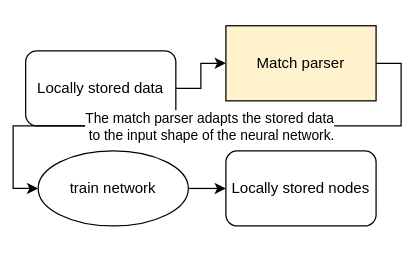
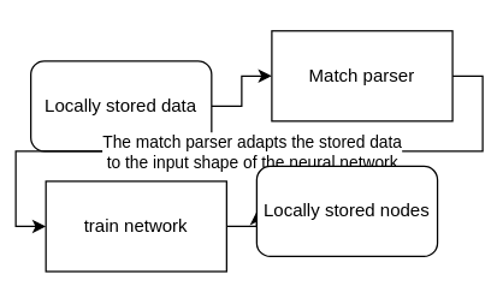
  <mxCell id="0" />
  <mxCell id="1" parent="0" />
  <mxCell id="2" style="edgeStyle=orthogonalEdgeStyle;rounded=0;orthogonalLoop=1;jettySize=auto;html=1;exitX=1;exitY=0.5;exitDx=0;exitDy=0;entryX=0;entryY=0.5;entryDx=0;entryDy=0;" edge="1" parent="1" source="3" target="6"><mxGeometry relative="1" as="geometry" /></mxCell>
  <mxCell id="3" value="Locally stored data" style="rounded=1;whiteSpace=wrap;html=1;" vertex="1" parent="1"><mxGeometry x="20" y="40" width="120" height="60" as="geometry" /></mxCell>
  <mxCell id="4" style="edgeStyle=orthogonalEdgeStyle;rounded=0;orthogonalLoop=1;jettySize=auto;html=1;exitX=1;exitY=0.5;exitDx=0;exitDy=0;entryX=0;entryY=0.5;entryDx=0;entryDy=0;" edge="1" parent="1" source="6" target="8"><mxGeometry relative="1" as="geometry" /></mxCell>
  <mxCell id="5" value="The match parser adapts the stored data&lt;br&gt;&amp;nbsp;to the input shape of the neural network." style="edgeLabel;html=1;align=center;verticalAlign=middle;resizable=0;points=[];" vertex="1" connectable="0" parent="4"><mxGeometry x="-0.004" relative="1" as="geometry"><mxPoint as="offset" /></mxGeometry></mxCell>
- <mxCell id="6" value="Match parser" style="rounded=0;whiteSpace=wrap;html=1;fillColor=#fff2cc;" vertex="1" parent="1"><mxGeometry x="180" y="20" width="120" height="60" as="geometry" /></mxCell>
+ <mxCell id="6" value="Match parser" style="rounded=0;whiteSpace=wrap;html=1;" vertex="1" parent="1"><mxGeometry x="180" y="20" width="120" height="60" as="geometry" /></mxCell>
  <mxCell id="7" style="edgeStyle=orthogonalEdgeStyle;rounded=0;orthogonalLoop=1;jettySize=auto;html=1;exitX=1;exitY=0.5;exitDx=0;exitDy=0;entryX=0;entryY=0.5;entryDx=0;entryDy=0;" edge="1" parent="1" source="8" target="9"><mxGeometry relative="1" as="geometry" /></mxCell>
- <mxCell id="8" value="train network" style="ellipse;whiteSpace=wrap;html=1;" vertex="1" parent="1"><mxGeometry x="30" y="120" width="120" height="60" as="geometry" /></mxCell>
- <mxCell id="9" value="Locally stored nodes" style="rounded=1;whiteSpace=wrap;html=1;" vertex="1" parent="1"><mxGeometry x="180" y="120" width="120" height="60" as="geometry" /></mxCell>
+ <mxCell id="8" value="train network" style="rounded=0;whiteSpace=wrap;html=1;" vertex="1" parent="1"><mxGeometry x="30" y="120" width="120" height="60" as="geometry" /></mxCell>
+ <mxCell id="9" value="Locally stored nodes" style="rounded=1;whiteSpace=wrap;html=1;" vertex="1" parent="1"><mxGeometry x="170" y="110" width="120" height="60" as="geometry" /></mxCell>
